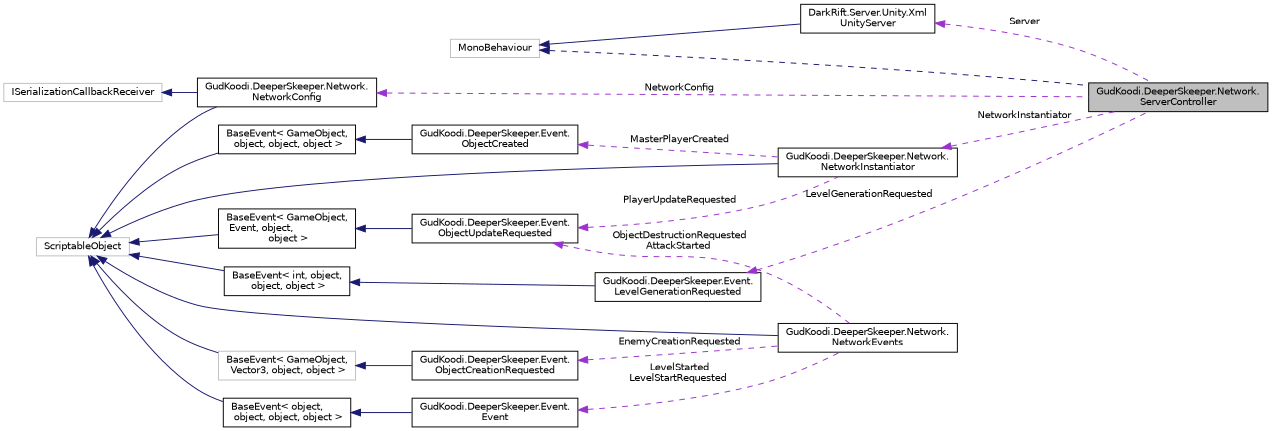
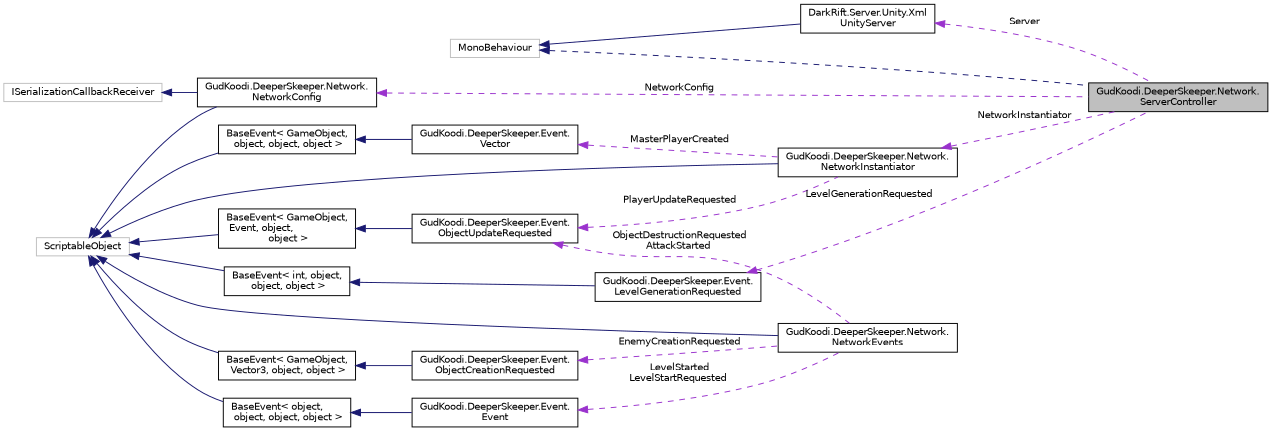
  digraph {
    rankdir=LR
    node [color=black fillcolor=white fontname=Helvetica fontsize=10 shape=record style=filled]
    edge [color=midnightblue dir=back fontname=Helvetica fontsize=10 labelfontname=Helvetica labelfontsize=10 style=solid]
    n1 [fillcolor=grey75 fontcolor=black height=0.2 label="GudKoodi.DeeperSkeeper.Network.\lServerController" width=0.4]
    n2 [color=grey75 height=0.2 label=MonoBehaviour width=0.4]
    n3 [height=0.2 label="DarkRift.Server.Unity.Xml\lUnityServer" width=0.4]
    n4 [height=0.2 label="GudKoodi.DeeperSkeeper.Network.\lNetworkConfig" width=0.4]
    n5 [color=grey75 height=0.2 label=ScriptableObject width=0.4]
    n6 [height=0.2 label="GudKoodi.DeeperSkeeper.Network.\lNetworkEvents" width=0.4]
-   n7 [color=grey75 height=0.2 label="BaseEvent\< GameObject,\l Vector3, object, object \>" width=0.4]
+   n7 [height=0.2 label="BaseEvent\< GameObject,\l Vector3, object, object \>" width=0.4]
    n8 [height=0.2 label="BaseEvent\< GameObject,\l Event, object,\l object \>" width=0.4]
    n9 [height=0.2 label="BaseEvent\< object,\l object, object, object \>" width=0.4]
    n10 [height=0.2 label="GudKoodi.DeeperSkeeper.Network.\lNetworkInstantiator" width=0.4]
    n11 [height=0.2 label="BaseEvent\< GameObject,\l object, object, object \>" width=0.4]
    n12 [height=0.2 label="BaseEvent\< int, object,\l object, object \>" width=0.4]
    n13 [height=0.2 label="GudKoodi.DeeperSkeeper.Event.\lObjectCreationRequested" width=0.4]
    n14 [height=0.2 label="GudKoodi.DeeperSkeeper.Event.\lObjectUpdateRequested" width=0.4]
    n15 [height=0.2 label="GudKoodi.DeeperSkeeper.Event.\lEvent" width=0.4]
-   n16 [height=0.2 label="GudKoodi.DeeperSkeeper.Event.\lObjectCreated" width=0.4]
+   n16 [height=0.2 label="GudKoodi.DeeperSkeeper.Event.\lVector" width=0.4]
    n17 [height=0.2 label="GudKoodi.DeeperSkeeper.Event.\lLevelGenerationRequested" width=0.4]
    n18 [color=grey75 height=0.2 label=ISerializationCallbackReceiver width=0.4]
    n2 -> n1 [style=dashed]
    n2 -> n3
    n3 -> n1 [color=darkorchid3 label=" Server" style=dashed]
    n4 -> n1 [color=darkorchid3 label=" NetworkConfig" style=dashed]
    n5 -> n4
    n5 -> n6
    n5 -> n7
    n5 -> n8
    n5 -> n9
    n5 -> n10
    n5 -> n11
    n5 -> n12
    n7 -> n13
    n8 -> n14
    n9 -> n15
    n10 -> n1 [color=darkorchid3 label=" NetworkInstantiator" style=dashed]
    n11 -> n16
    n12 -> n17
    n13 -> n6 [color=darkorchid3 label=" EnemyCreationRequested" style=dashed]
    n14 -> n6 [color=darkorchid3 label=" ObjectDestructionRequested\nAttackStarted" style=dashed]
    n14 -> n10 [color=darkorchid3 label=" PlayerUpdateRequested" style=dashed]
    n15 -> n6 [color=darkorchid3 label=" LevelStarted\nLevelStartRequested" style=dashed]
    n16 -> n10 [color=darkorchid3 label=" MasterPlayerCreated" style=dashed]
    n17 -> n1 [color=darkorchid3 label=" LevelGenerationRequested" style=dashed]
    n18 -> n4
  }
